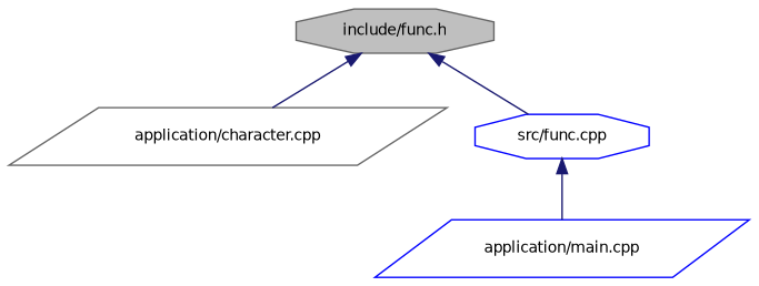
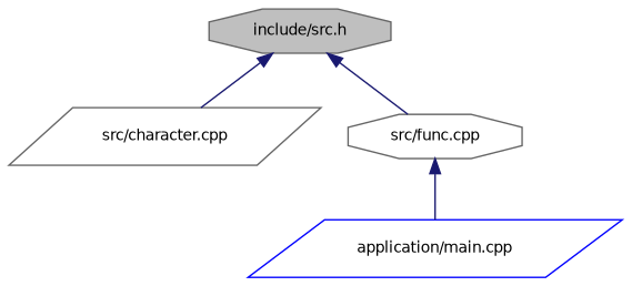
  digraph {
    node [color=gray40 fillcolor=white fontname=Helvetica fontsize=10 shape=octagon style=filled]
    edge [color=midnightblue dir=back fontname=Helvetica fontsize=10 labelfontname=Helvetica labelfontsize=10 style=solid]
-   n1 [fillcolor=grey75 fontcolor=black height=0.2 label="include/func.h" width=0.4]
-   n2 [height=0.2 label="application/character.cpp" shape=parallelogram width=0.4]
-   n3 [color=blue height=0.2 label="src/func.cpp" width=0.4]
+   n1 [fillcolor=grey75 fontcolor=black height=0.2 label="include/src.h" width=0.4]
+   n2 [height=0.2 label="src/character.cpp" shape=parallelogram width=0.4]
+   n3 [height=0.2 label="src/func.cpp" width=0.4]
    n4 [color=blue height=0.2 label="application/main.cpp" shape=parallelogram width=0.4]
    n1 -> n2
    n1 -> n3
    n3 -> n4
  }
